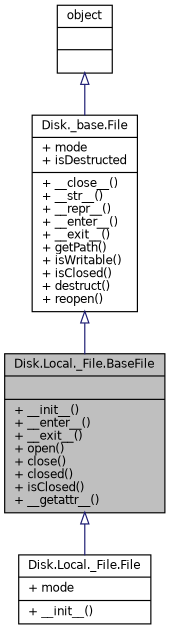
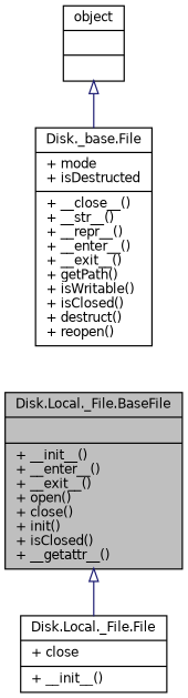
  digraph {
    node [color=black fontname=Helvetica fontsize=10 shape=record]
    edge [arrowtail=onormal color=midnightblue dir=back fontname=Helvetica fontsize=10 labelfontname=Helvetica labelfontsize=10 style=solid]
-   n1 [fillcolor=grey75 fontcolor=black height=0.2 label="{Disk.Local._File.BaseFile\n||+ __init__()\l+ __enter__()\l+ __exit__()\l+ open()\l+ close()\l+ closed()\l+ isClosed()\l+ __getattr__()\l}" style=filled width=0.4]
-   n2 [height=0.2 label="{Disk.Local._File.File\n|+ mode\l|+ __init__()\l}" width=0.4]
+   n1 [fillcolor=grey75 fontcolor=black height=0.2 label="{Disk.Local._File.BaseFile\n||+ __init__()\l+ __enter__()\l+ __exit__()\l+ open()\l+ close()\l+ init()\l+ isClosed()\l+ __getattr__()\l}" style=filled width=0.4]
+   n2 [height=0.2 label="{Disk.Local._File.File\n|+ close\l|+ __init__()\l}" width=0.4]
    n3 [height=0.2 label="{Disk._base.File\n|+ mode\l+ isDestructed\l|+ __close__()\l+ __str__()\l+ __repr__()\l+ __enter__()\l+ __exit__()\l+ getPath()\l+ isWritable()\l+ isClosed()\l+ destruct()\l+ reopen()\l}" width=0.4]
    n4 [height=0.2 label="{object\n||}" width=0.4]
    n1 -> n2
-   n3 -> n1
    n4 -> n3
  }
